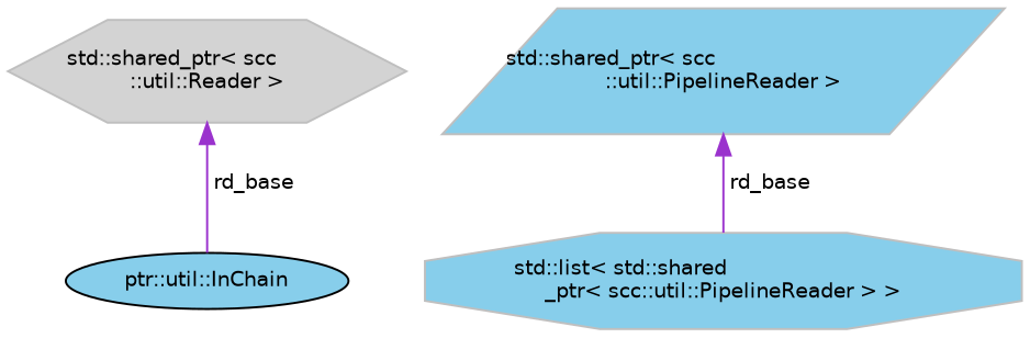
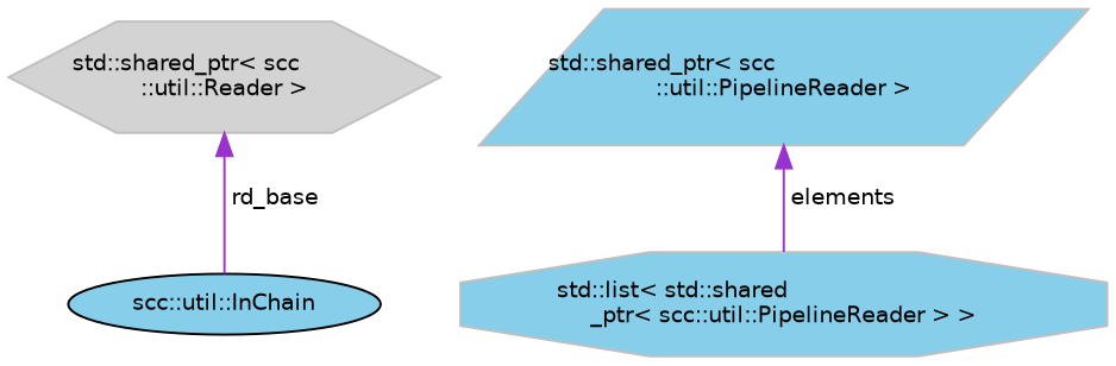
  digraph {
    rankdir=TB
    node [color=grey75 fillcolor=skyblue fontname=Helvetica fontsize=10 style=filled]
    edge [color=darkorchid3 dir=back fontname=Helvetica fontsize=10 labelfontname=Helvetica labelfontsize=10 style=solid]
-   n1 [color=black fontcolor=black height=0.2 label="ptr::util::InChain" shape=ellipse width=0.4]
+   n1 [color=black fontcolor=black height=0.2 label="scc::util::InChain" shape=ellipse width=0.4]
    n2 [height=0.2 label="std::list\< std::shared\l_ptr\< scc::util::PipelineReader \> \>" shape=octagon width=0.4]
    n3 [height=0.2 label="std::shared_ptr\< scc\l::util::PipelineReader \>" shape=parallelogram width=0.4]
    n4 [fillcolor=lightgrey height=0.2 label="std::shared_ptr\< scc\l::util::Reader \>" shape=hexagon width=0.4]
-   n3 -> n2 [label=" rd_base"]
+   n3 -> n2 [label=" elements"]
    n4 -> n1 [label=" rd_base"]
  }
